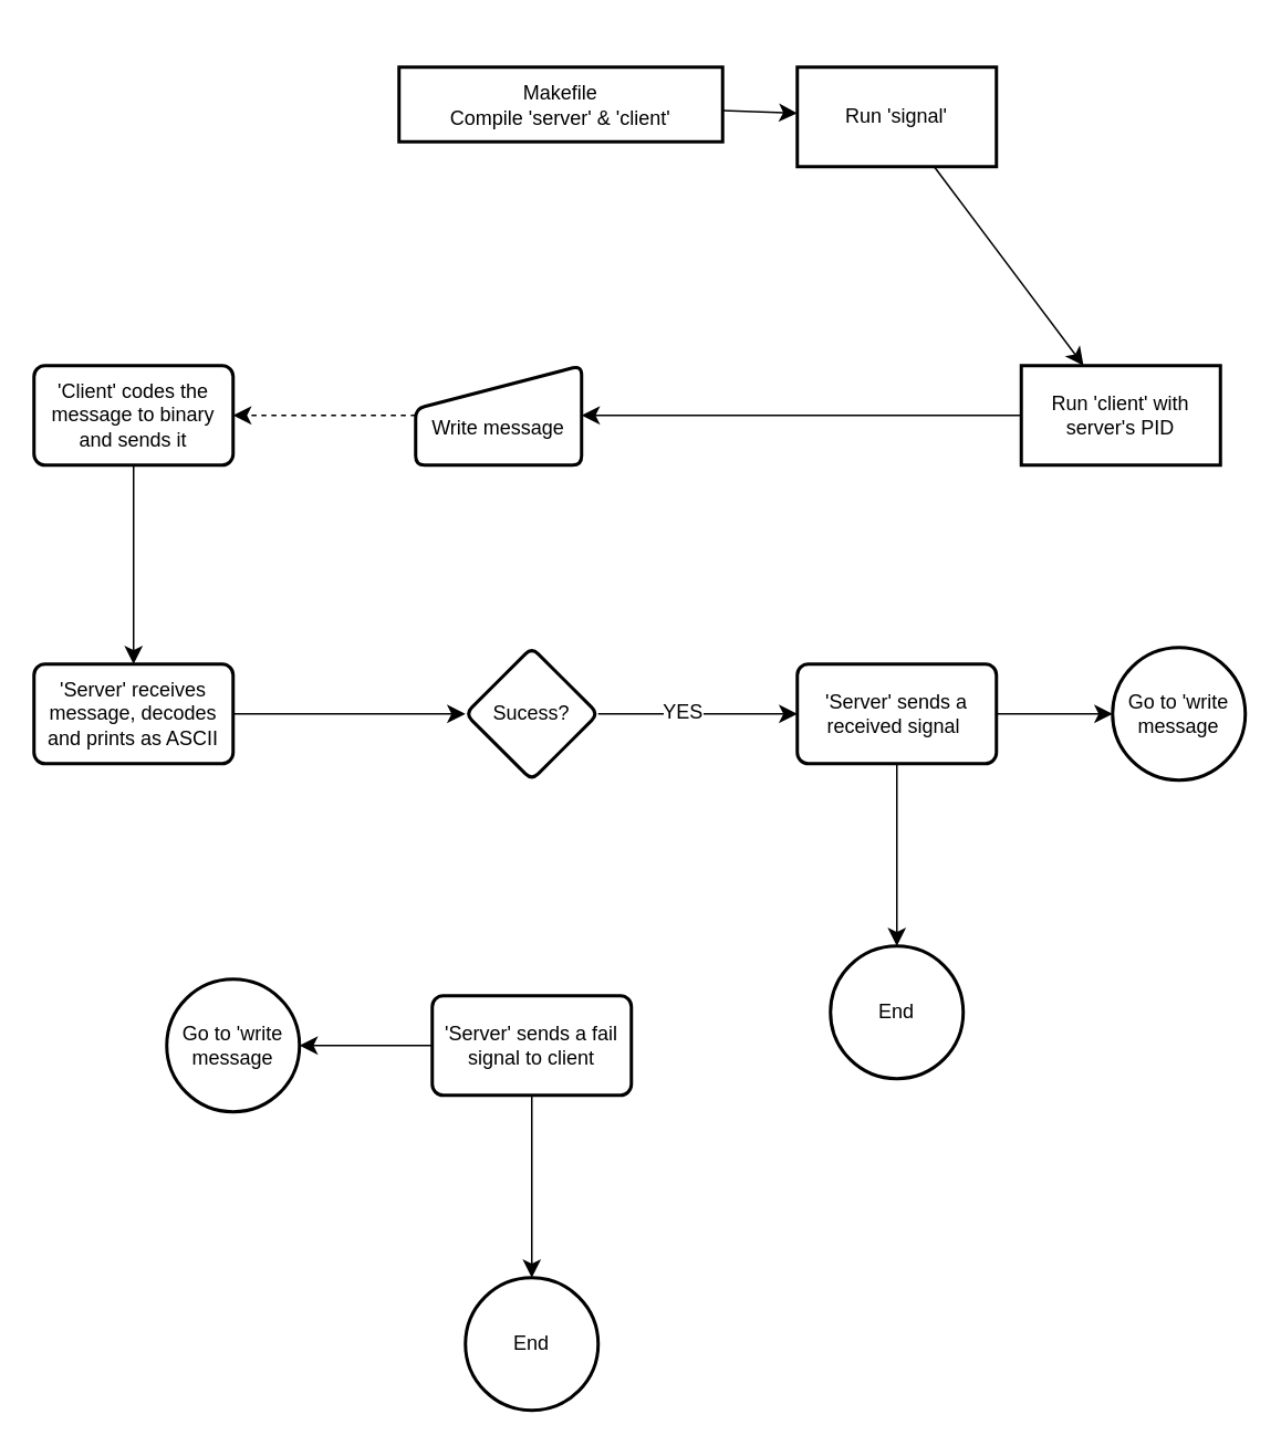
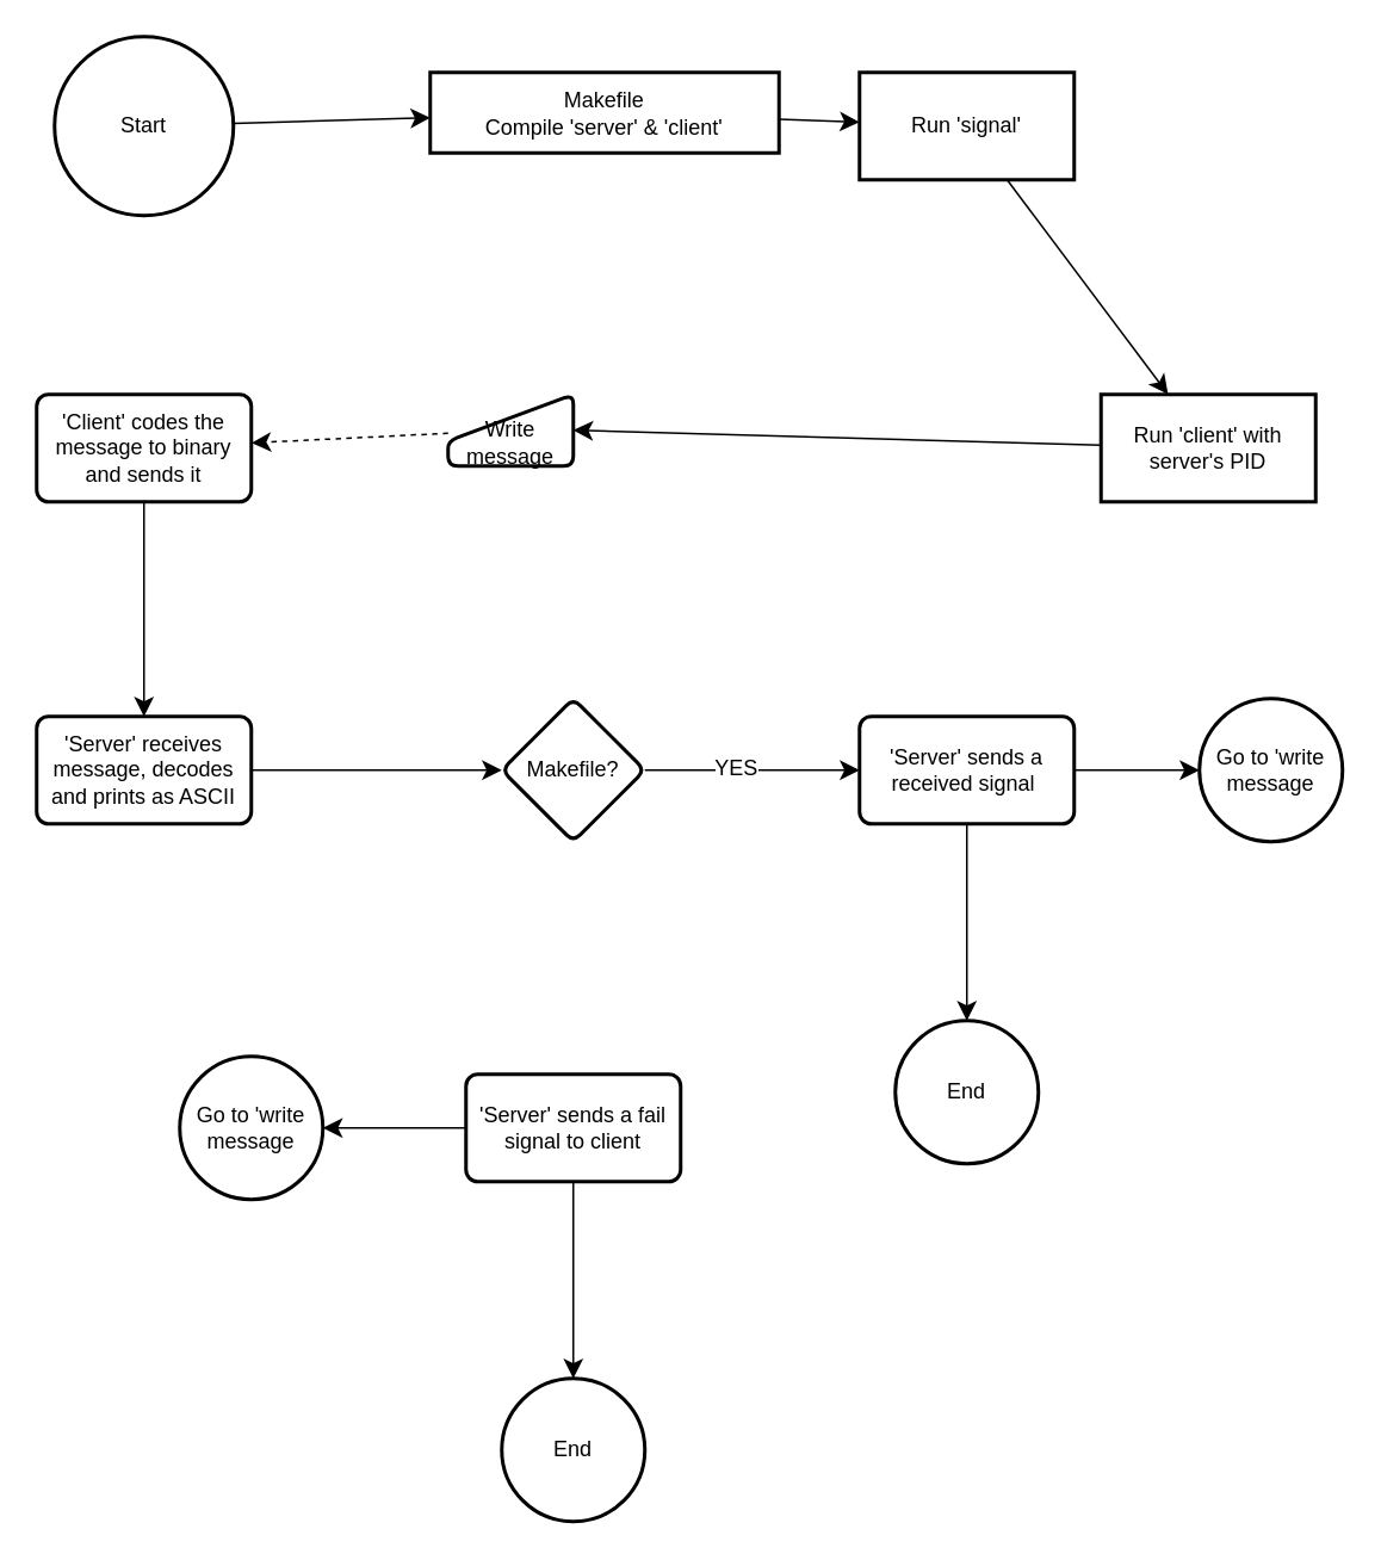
  <mxCell id="0" />
  <mxCell id="1" parent="0" />
+ <mxCell id="2" value="" style="edgeStyle=none;curved=1;rounded=0;orthogonalLoop=1;jettySize=auto;html=1;fontSize=12;startSize=8;endSize=8;" edge="1" parent="1" source="3" target="5"><mxGeometry relative="1" as="geometry" /></mxCell>
+ <mxCell id="3" value="Start" style="strokeWidth=2;html=1;shape=mxgraph.flowchart.start_2;whiteSpace=wrap;" vertex="1" parent="1"><mxGeometry x="30" y="20" width="100" height="100" as="geometry" /></mxCell>
  <mxCell id="4" value="" style="edgeStyle=none;curved=1;rounded=0;orthogonalLoop=1;jettySize=auto;html=1;fontSize=12;startSize=8;endSize=8;" edge="1" parent="1" source="5" target="7"><mxGeometry relative="1" as="geometry" /></mxCell>
  <mxCell id="5" value="&lt;div&gt;Makefile&lt;/div&gt;&lt;div&gt;Compile 'server' &amp;amp; 'client'&lt;/div&gt;" style="whiteSpace=wrap;html=1;strokeWidth=2;" vertex="1" parent="1"><mxGeometry x="240" y="40" width="195" height="45" as="geometry" /></mxCell>
  <mxCell id="6" value="" style="edgeStyle=none;curved=1;rounded=0;orthogonalLoop=1;jettySize=auto;html=1;fontSize=12;startSize=8;endSize=8;" edge="1" parent="1" source="7" target="9"><mxGeometry relative="1" as="geometry" /></mxCell>
  <mxCell id="7" value="Run 'signal'" style="whiteSpace=wrap;html=1;strokeWidth=2;" vertex="1" parent="1"><mxGeometry x="480" y="40" width="120" height="60" as="geometry" /></mxCell>
  <mxCell id="8" value="" style="edgeStyle=none;curved=1;rounded=0;orthogonalLoop=1;jettySize=auto;html=1;fontSize=12;startSize=8;endSize=8;entryX=1;entryY=0.5;entryDx=0;entryDy=0;" edge="1" parent="1" source="9" target="11"><mxGeometry relative="1" as="geometry"><mxPoint x="360" y="250" as="targetPoint" /></mxGeometry></mxCell>
  <mxCell id="9" value="Run 'client' with server's PID" style="whiteSpace=wrap;html=1;strokeWidth=2;" vertex="1" parent="1"><mxGeometry x="615" y="220" width="120" height="60" as="geometry" /></mxCell>
  <mxCell id="10" value="" style="edgeStyle=none;curved=1;rounded=0;orthogonalLoop=1;jettySize=auto;html=1;fontSize=12;startSize=8;endSize=8;dashed=1;" edge="1" parent="1" source="11" target="13"><mxGeometry relative="1" as="geometry" /></mxCell>
- <mxCell id="11" value="&lt;div&gt;&lt;br&gt;&lt;/div&gt;&lt;div&gt;Write message&lt;/div&gt;" style="html=1;strokeWidth=2;shape=manualInput;whiteSpace=wrap;rounded=1;size=26;arcSize=11;" vertex="1" parent="1"><mxGeometry x="250" y="220" width="100" height="60" as="geometry" /></mxCell>
+ <mxCell id="11" value="&lt;div&gt;&lt;br&gt;&lt;/div&gt;&lt;div&gt;Write message&lt;/div&gt;" style="html=1;strokeWidth=2;shape=manualInput;whiteSpace=wrap;rounded=1;size=26;arcSize=11;" vertex="1" parent="1"><mxGeometry x="250" y="220" width="70" height="40" as="geometry" /></mxCell>
  <mxCell id="12" style="edgeStyle=none;curved=1;rounded=0;orthogonalLoop=1;jettySize=auto;html=1;exitX=0.5;exitY=1;exitDx=0;exitDy=0;entryX=0.5;entryY=0;entryDx=0;entryDy=0;fontSize=12;startSize=8;endSize=8;" edge="1" parent="1" source="13" target="15"><mxGeometry relative="1" as="geometry" /></mxCell>
  <mxCell id="13" value="'Client' codes the message to binary and sends it" style="whiteSpace=wrap;html=1;strokeWidth=2;rounded=1;arcSize=11;" vertex="1" parent="1"><mxGeometry x="20" y="220" width="120" height="60" as="geometry" /></mxCell>
  <mxCell id="14" value="" style="edgeStyle=none;curved=1;rounded=0;orthogonalLoop=1;jettySize=auto;html=1;fontSize=12;startSize=8;endSize=8;" edge="1" parent="1" source="15" target="21"><mxGeometry relative="1" as="geometry" /></mxCell>
  <mxCell id="15" value="'Server' receives message, decodes and prints as ASCII" style="whiteSpace=wrap;html=1;strokeWidth=2;rounded=1;arcSize=11;" vertex="1" parent="1"><mxGeometry x="20" y="400" width="120" height="60" as="geometry" /></mxCell>
  <mxCell id="16" value="" style="edgeStyle=none;curved=1;rounded=0;orthogonalLoop=1;jettySize=auto;html=1;fontSize=12;startSize=8;endSize=8;" edge="1" parent="1" source="18" target="25"><mxGeometry relative="1" as="geometry" /></mxCell>
  <mxCell id="17" value="" style="edgeStyle=none;curved=1;rounded=0;orthogonalLoop=1;jettySize=auto;html=1;fontSize=12;startSize=8;endSize=8;" edge="1" parent="1" source="18" target="27"><mxGeometry relative="1" as="geometry" /></mxCell>
  <mxCell id="18" value="'Server' sends a received signal&amp;nbsp;" style="whiteSpace=wrap;html=1;strokeWidth=2;rounded=1;arcSize=11;" vertex="1" parent="1"><mxGeometry x="480" y="400" width="120" height="60" as="geometry" /></mxCell>
  <mxCell id="19" style="edgeStyle=none;curved=1;rounded=0;orthogonalLoop=1;jettySize=auto;html=1;exitX=1;exitY=0.5;exitDx=0;exitDy=0;entryX=0;entryY=0.5;entryDx=0;entryDy=0;fontSize=12;startSize=8;endSize=8;" edge="1" parent="1" source="21" target="18"><mxGeometry relative="1" as="geometry" /></mxCell>
  <mxCell id="20" value="YES" style="edgeLabel;html=1;align=center;verticalAlign=middle;resizable=0;points=[];fontSize=12;" vertex="1" connectable="0" parent="19"><mxGeometry x="-0.17" y="2" relative="1" as="geometry"><mxPoint as="offset" /></mxGeometry></mxCell>
- <mxCell id="21" value="Sucess?" style="rhombus;whiteSpace=wrap;html=1;strokeWidth=2;rounded=1;arcSize=11;" vertex="1" parent="1"><mxGeometry x="280" y="390" width="80" height="80" as="geometry" /></mxCell>
+ <mxCell id="21" value="Makefile?" style="rhombus;whiteSpace=wrap;html=1;strokeWidth=2;rounded=1;arcSize=11;" vertex="1" parent="1"><mxGeometry x="280" y="390" width="80" height="80" as="geometry" /></mxCell>
  <mxCell id="22" value="" style="edgeStyle=none;curved=1;rounded=0;orthogonalLoop=1;jettySize=auto;html=1;fontSize=12;startSize=8;endSize=8;" edge="1" parent="1" source="24" target="26"><mxGeometry relative="1" as="geometry" /></mxCell>
  <mxCell id="23" style="edgeStyle=none;curved=1;rounded=0;orthogonalLoop=1;jettySize=auto;html=1;exitX=0;exitY=0.5;exitDx=0;exitDy=0;entryX=1;entryY=0.5;entryDx=0;entryDy=0;fontSize=12;startSize=8;endSize=8;" edge="1" parent="1" source="24" target="28"><mxGeometry relative="1" as="geometry" /></mxCell>
  <mxCell id="24" value="'Server' sends a fail signal to client" style="whiteSpace=wrap;html=1;strokeWidth=2;rounded=1;arcSize=11;" vertex="1" parent="1"><mxGeometry x="260" y="600" width="120" height="60" as="geometry" /></mxCell>
  <mxCell id="25" value="End" style="ellipse;whiteSpace=wrap;html=1;strokeWidth=2;rounded=1;arcSize=11;" vertex="1" parent="1"><mxGeometry x="500" y="570" width="80" height="80" as="geometry" /></mxCell>
  <mxCell id="26" value="End" style="ellipse;whiteSpace=wrap;html=1;strokeWidth=2;rounded=1;arcSize=11;" vertex="1" parent="1"><mxGeometry x="280" y="770" width="80" height="80" as="geometry" /></mxCell>
  <mxCell id="27" value="&lt;div&gt;Go to 'write message&lt;/div&gt;" style="ellipse;whiteSpace=wrap;html=1;strokeWidth=2;rounded=1;arcSize=11;" vertex="1" parent="1"><mxGeometry x="670" y="390" width="80" height="80" as="geometry" /></mxCell>
  <mxCell id="28" value="&lt;div&gt;Go to 'write message&lt;/div&gt;" style="ellipse;whiteSpace=wrap;html=1;strokeWidth=2;rounded=1;arcSize=11;" vertex="1" parent="1"><mxGeometry x="100" y="590" width="80" height="80" as="geometry" /></mxCell>
